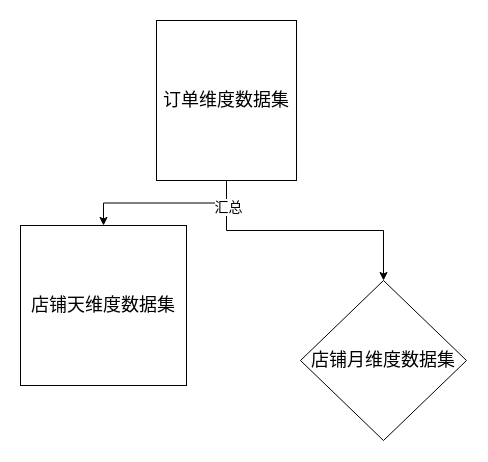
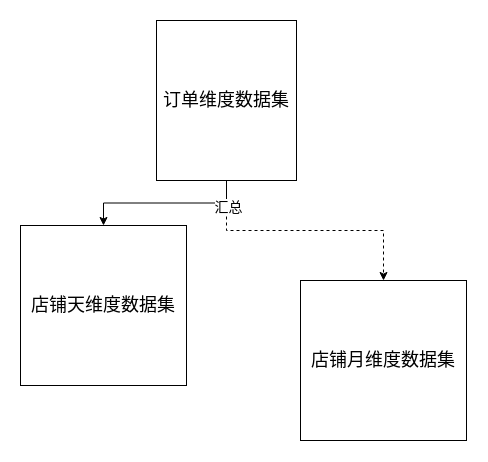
  <mxCell id="0" />
  <mxCell id="1" parent="0" />
  <mxCell id="2" style="edgeStyle=orthogonalEdgeStyle;rounded=0;orthogonalLoop=1;jettySize=auto;html=1;entryX=0.5;entryY=0;entryDx=0;entryDy=0;" edge="1" parent="1" source="5" target="7"><mxGeometry relative="1" as="geometry" /></mxCell>
- <mxCell id="3" style="edgeStyle=orthogonalEdgeStyle;rounded=0;orthogonalLoop=1;jettySize=auto;html=1;exitX=0.5;exitY=1;exitDx=0;exitDy=0;" edge="1" parent="1" source="5" target="6"><mxGeometry relative="1" as="geometry" /></mxCell>
+ <mxCell id="3" style="edgeStyle=orthogonalEdgeStyle;rounded=0;orthogonalLoop=1;jettySize=auto;html=1;exitX=0.5;exitY=1;exitDx=0;exitDy=0;dashed=1;" edge="1" parent="1" source="5" target="6"><mxGeometry relative="1" as="geometry" /></mxCell>
  <mxCell id="4" value="&lt;font style=&quot;font-size: 14px;&quot;&gt;汇总&lt;/font&gt;" style="edgeLabel;html=1;align=center;verticalAlign=middle;resizable=0;points=[];" vertex="1" connectable="0" parent="3"><mxGeometry x="-0.799" y="1" relative="1" as="geometry"><mxPoint as="offset" /></mxGeometry></mxCell>
  <mxCell id="5" value="&lt;font style=&quot;font-size: 18px;&quot;&gt;订单维度数据集&lt;/font&gt;" style="rounded=0;whiteSpace=wrap;html=1;" vertex="1" parent="1"><mxGeometry x="156" y="20" width="140" height="160" as="geometry" /></mxCell>
- <mxCell id="6" value="&lt;font style=&quot;font-size: 18px;&quot;&gt;店铺月维度数据集&lt;/font&gt;" style="rhombus;whiteSpace=wrap;html=1;" vertex="1" parent="1"><mxGeometry x="300" y="280" width="166" height="160" as="geometry" /></mxCell>
+ <mxCell id="6" value="&lt;font style=&quot;font-size: 18px;&quot;&gt;店铺月维度数据集&lt;/font&gt;" style="rounded=0;whiteSpace=wrap;html=1;" vertex="1" parent="1"><mxGeometry x="300" y="280" width="166" height="160" as="geometry" /></mxCell>
  <mxCell id="7" value="&lt;font style=&quot;font-size: 18px;&quot;&gt;店铺天维度数据集&lt;/font&gt;" style="rounded=0;whiteSpace=wrap;html=1;" vertex="1" parent="1"><mxGeometry x="20" y="225" width="166" height="160" as="geometry" /></mxCell>
